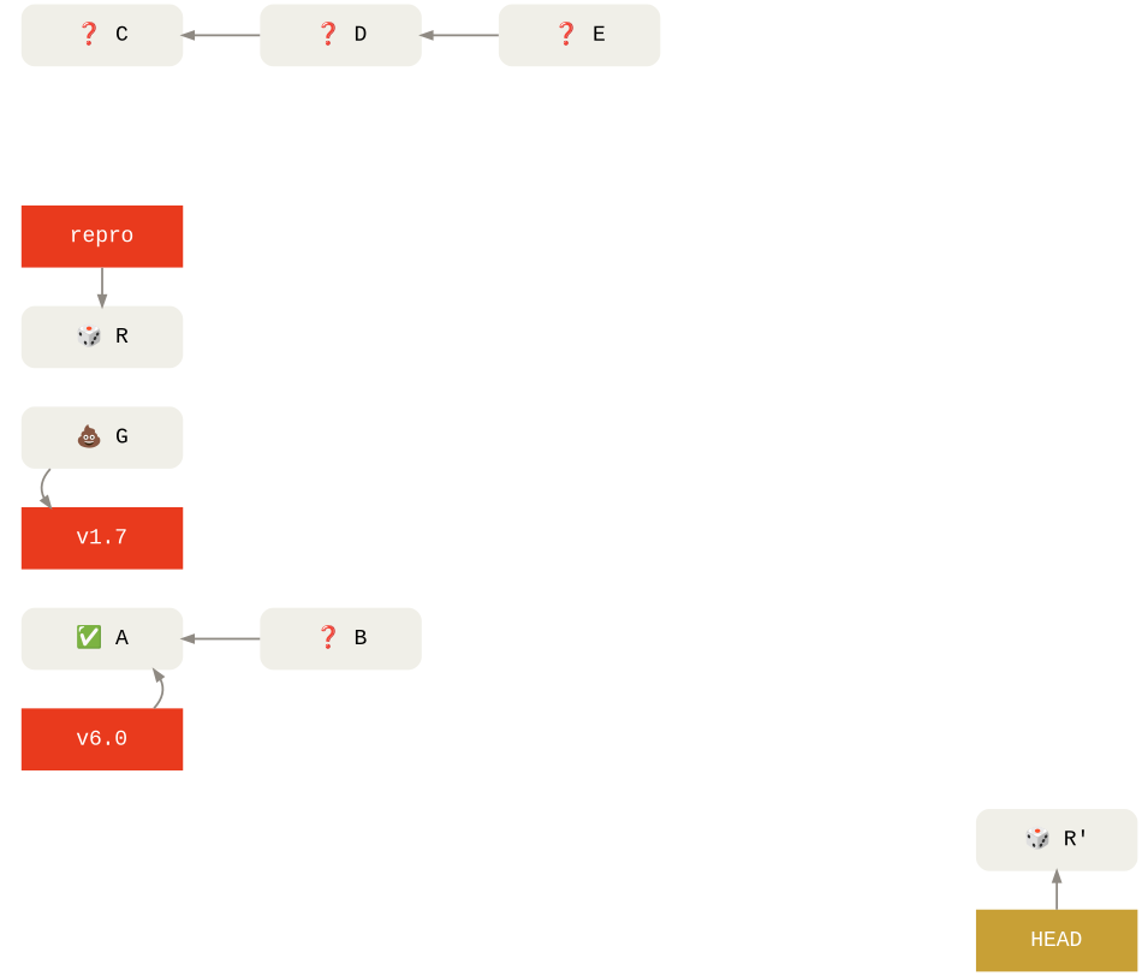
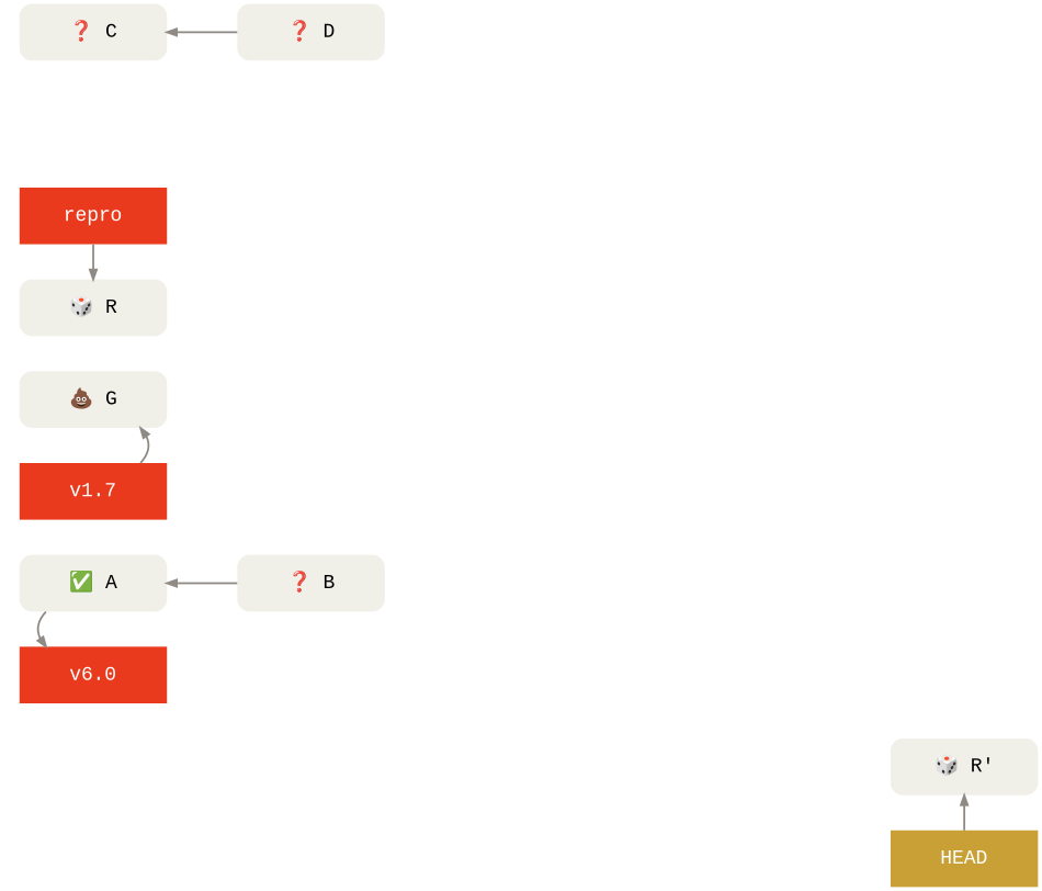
  digraph {
    nodesep=.5
    rankdir=LR
    ranksep=1
    splines=line
    node [fillcolor="#f0efe8" fixedsize=true fontname="Menlo, Monaco, Consolas, Lucida Console, Courier New, monospace" fontsize=20 margin=".45,.25" penwidth=0 shape=box style="rounded,filled" fontcolor="#ffffff"]
    edge [color="#8f8a83" dir=back penwidth=2]
    n1 [height=.8 label="🎲 R'" width=2.1 fontcolor=""]
    HEAD [fillcolor="#c8a036" height=.8 style=filled width=2.1]
    n3 [height=.8 label="✅ A" width=2.1 fontcolor=""]
    n4 [fillcolor="#e93a1d" height=.8 label="v6.0" style=filled width=2.1]
    n5 [height=.8 label="💩 G" width=2.1 fontcolor=""]
    n6 [fillcolor="#e93a1d" height=.8 label="v1.7" style=filled width=2.1]
    n7 [height=.8 label="🎲 R" width=2.1 fontcolor=""]
    n8 [fillcolor="#e93a1d" height=.8 label=repro style=filled width=2.1]
    HEAD_invis [fillcolor="#e93a1d" height=.8 style=invis width=2.1]
    n10 [height=.8 label="❓ B" width=2.1 fontcolor=""]
    n11 [height=.8 label="❓ C" width=2.1 fontcolor=""]
    n12 [height=.8 label="❓ D" width=2.1 fontcolor=""]
-   n13 [height=.8 label="❓ E" width=2.1 fontcolor=""]
    1 [fillcolor="#e93a1d" height=.8 style=invis width=2.1]
    2 [fillcolor="#e93a1d" height=.8 style=invis width=2.1]
    3 [fillcolor="#e93a1d" height=.8 style=invis width=2.1]
    4 [fillcolor="#e93a1d" height=.8 style=invis width=2.1]
    subgraph sub_1 {
      rank=same
      n1
      HEAD
    }
    subgraph cluster_2 {
      style=invis
      subgraph sub_3 {
        rank=same
        style=invis
        n3
        n4
      }
    }
    subgraph cluster_4 {
      style=invis
      subgraph sub_5 {
        rank=same
        style=invis
        n5
        n6
      }
    }
    subgraph cluster_6 {
      style=invis
      subgraph sub_7 {
        rank=same
        style=invis
        n7
        n8
        HEAD_invis
      }
    }
    n1 -> HEAD
-   n3 -> n4
+   n4 -> n3
    n3 -> n10
-   n6 -> n5
+   n5 -> n6
    n7 -> n8
    n8 -> HEAD_invis [style=invis]
    n11 -> n12
-   n12 -> n13
    1 -> 2 [style=invis]
    2 -> 3 [style=invis]
    3 -> 4 [style=invis]
    4 -> n1 [style=invis]
  }
